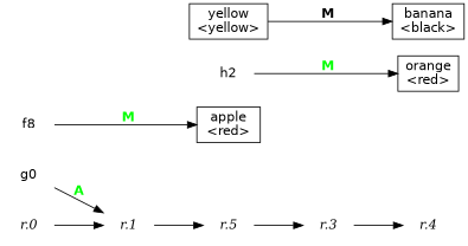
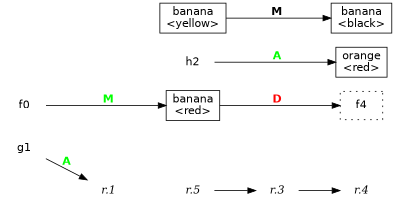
  digraph {
    rankdir=LR
    ranksep="0.3 equally"
    node [fontname=Helvetica group=f shape=plaintext]
    edge [fontname="Helvetica-Bold"]
-   g0 [group=g shape=none]
-   f0 [shape=none label=f8]
-   "r.0" [fontname="Times-Italic"]
+   g0 [group=g shape=none label=g1]
+   f0 [shape=none]
    h2 [group=h shape=none]
-   n5 [group=g label="yellow\n<yellow>" shape=box]
-   n6 [label="apple\n<red>" shape=box]
+   n5 [group=g label="banana\n<yellow>" shape=box]
+   n6 [label="banana\n<red>" shape=box]
    n7 [fontname="Times-Italic" label="r.5"]
    n8 [group=h label="orange\n<red>" shape=box]
    n9 [group=g label="banana\n<black>" shape=box]
+   f4 [shape=box style=dotted]
    "r.4" [fontname="Times-Italic"]
    "r.1" [fontname="Times-Italic"]
    "r.3" [fontname="Times-Italic"]
    subgraph sub_1 {
      rank=same
      g0
      f0
-     "r.0"
    }
    subgraph sub_2 {
      rank=same
      h2
      n5
      n6
      n7
    }
    subgraph sub_3 {
      rank=same
      n8
      n9
+     f4
      "r.4"
    }
    g0 -> "r.1" [fontcolor=green label=A]
    f0 -> n6 [fontcolor=green label=M]
-   "r.0" -> "r.1"
-   h2 -> n8 [fontcolor=green label=M]
+   h2 -> n8 [fontcolor=green label=A]
    n5 -> n9 [label=M]
+   n6 -> f4 [fontcolor=red label=D]
    n7 -> "r.3"
-   "r.1" -> n7
    "r.3" -> "r.4"
  }
